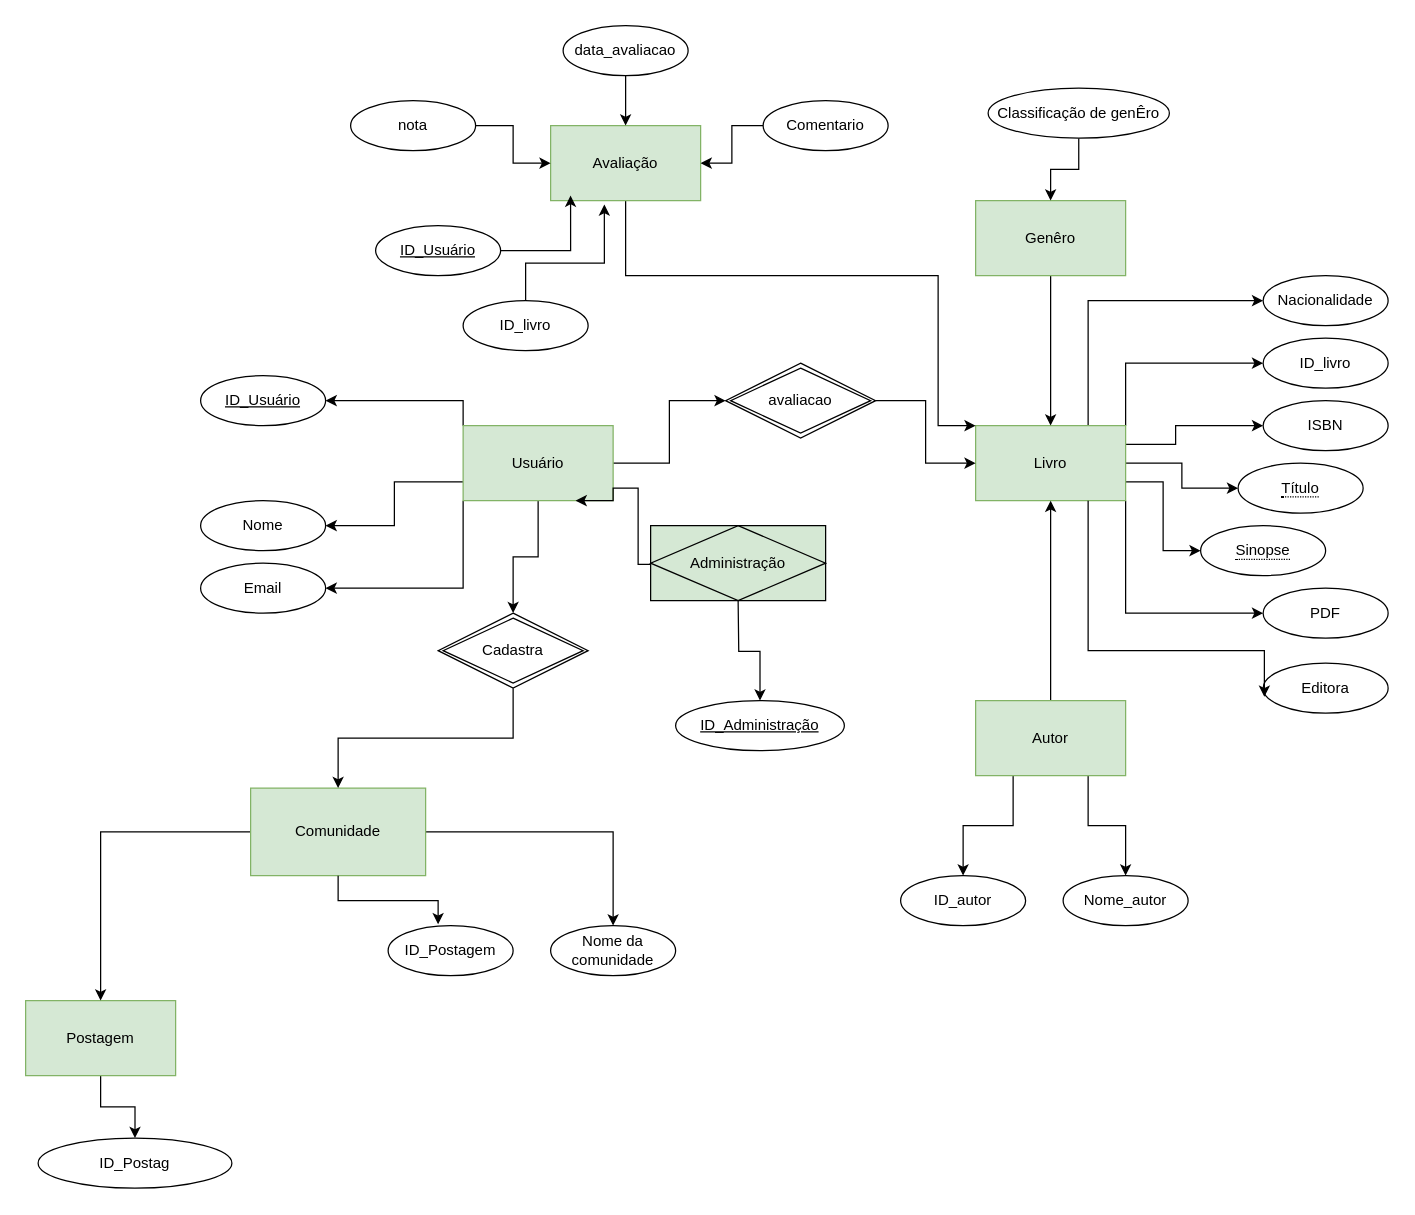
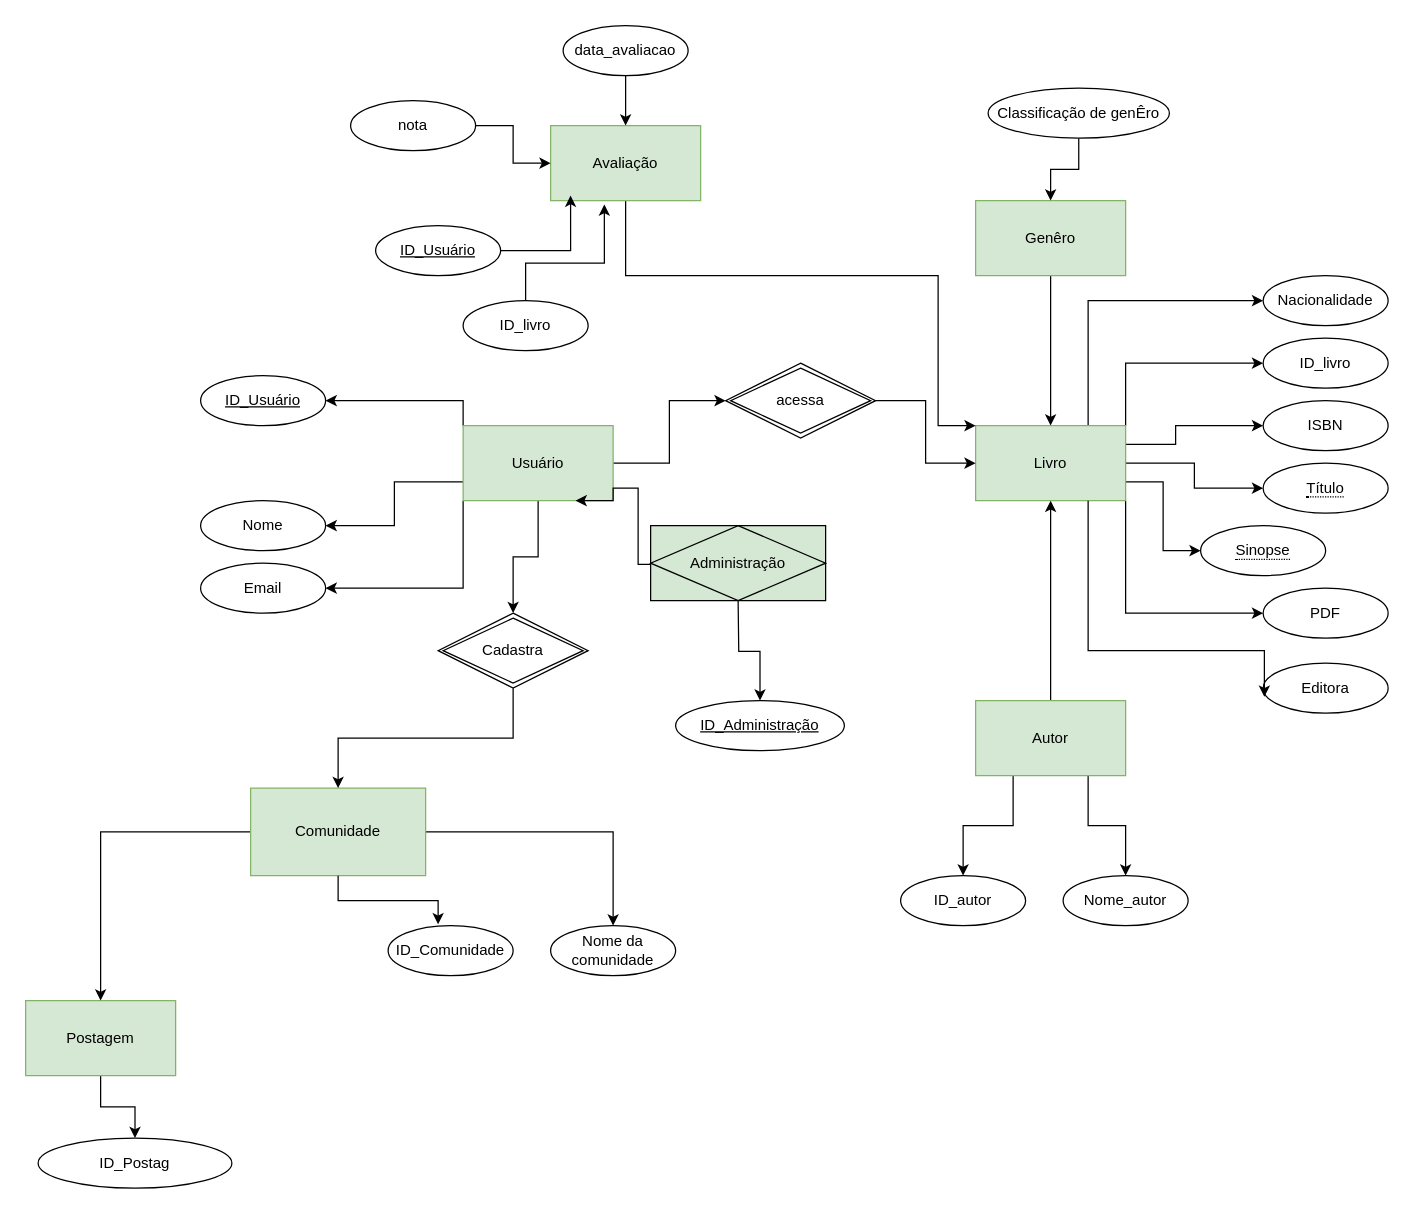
  <mxCell id="0" />
  <mxCell id="1" parent="0" />
  <mxCell id="2" value="ID_livro" style="ellipse;whiteSpace=wrap;html=1;align=center;" vertex="1" parent="1"><mxGeometry x="1010" y="270" width="100" height="40" as="geometry" /></mxCell>
  <mxCell id="3" value="&lt;span style=&quot;border-bottom: 1px dotted&quot;&gt;Sinopse&lt;/span&gt;" style="ellipse;whiteSpace=wrap;html=1;align=center;" vertex="1" parent="1"><mxGeometry x="960" y="420" width="100" height="40" as="geometry" /></mxCell>
  <mxCell id="4" value="PDF" style="ellipse;whiteSpace=wrap;html=1;align=center;" vertex="1" parent="1"><mxGeometry x="1010" y="470" width="100" height="40" as="geometry" /></mxCell>
- <mxCell id="5" value="&lt;span style=&quot;border-bottom: 1px dotted&quot;&gt;Título&lt;/span&gt;" style="ellipse;whiteSpace=wrap;html=1;align=center;" vertex="1" parent="1"><mxGeometry x="990" y="370" width="100" height="40" as="geometry" /></mxCell>
+ <mxCell id="5" value="&lt;span style=&quot;border-bottom: 1px dotted&quot;&gt;Título&lt;/span&gt;" style="ellipse;whiteSpace=wrap;html=1;align=center;" vertex="1" parent="1"><mxGeometry x="1010" y="370" width="100" height="40" as="geometry" /></mxCell>
  <mxCell id="6" value="Editora" style="ellipse;whiteSpace=wrap;html=1;align=center;" vertex="1" parent="1"><mxGeometry x="1010" y="530" width="100" height="40" as="geometry" /></mxCell>
  <mxCell id="7" value="ISBN" style="ellipse;whiteSpace=wrap;html=1;align=center;" vertex="1" parent="1"><mxGeometry x="1010" y="320" width="100" height="40" as="geometry" /></mxCell>
  <mxCell id="8" value="Nacionalidade" style="ellipse;whiteSpace=wrap;html=1;align=center;" vertex="1" parent="1"><mxGeometry x="1010" y="220" width="100" height="40" as="geometry" /></mxCell>
  <mxCell id="9" style="edgeStyle=orthogonalEdgeStyle;rounded=0;orthogonalLoop=1;jettySize=auto;html=1;exitX=0;exitY=0.75;exitDx=0;exitDy=0;entryX=1;entryY=0.5;entryDx=0;entryDy=0;" edge="1" parent="1" source="14" target="17"><mxGeometry relative="1" as="geometry" /></mxCell>
  <mxCell id="10" style="edgeStyle=orthogonalEdgeStyle;rounded=0;orthogonalLoop=1;jettySize=auto;html=1;exitX=0;exitY=1;exitDx=0;exitDy=0;entryX=1;entryY=0.5;entryDx=0;entryDy=0;" edge="1" parent="1" source="14" target="16"><mxGeometry relative="1" as="geometry" /></mxCell>
  <mxCell id="11" style="edgeStyle=orthogonalEdgeStyle;rounded=0;orthogonalLoop=1;jettySize=auto;html=1;exitX=0;exitY=0;exitDx=0;exitDy=0;entryX=1;entryY=0.5;entryDx=0;entryDy=0;" edge="1" parent="1" source="14" target="15"><mxGeometry relative="1" as="geometry" /></mxCell>
  <mxCell id="12" style="edgeStyle=orthogonalEdgeStyle;rounded=0;orthogonalLoop=1;jettySize=auto;html=1;exitX=0.5;exitY=1;exitDx=0;exitDy=0;" edge="1" parent="1" source="14" target="58"><mxGeometry relative="1" as="geometry" /></mxCell>
  <mxCell id="13" style="edgeStyle=orthogonalEdgeStyle;rounded=0;orthogonalLoop=1;jettySize=auto;html=1;entryX=0;entryY=0.5;entryDx=0;entryDy=0;" edge="1" parent="1" source="14" target="61"><mxGeometry relative="1" as="geometry" /></mxCell>
  <mxCell id="14" value="Usuário" style="whiteSpace=wrap;html=1;align=center;fillColor=#d5e8d4;strokeColor=#82b366;gradientColor=none;" vertex="1" parent="1"><mxGeometry x="370" y="340" width="120" height="60" as="geometry" /></mxCell>
  <mxCell id="15" value="ID_Usuário" style="ellipse;whiteSpace=wrap;html=1;align=center;fontStyle=4;" vertex="1" parent="1"><mxGeometry x="160" width="100" height="40" as="geometry" y="300" /></mxCell>
  <mxCell id="16" value="Email" style="ellipse;whiteSpace=wrap;html=1;align=center;" vertex="1" parent="1"><mxGeometry x="160" y="450" width="100" height="40" as="geometry" /></mxCell>
  <mxCell id="17" value="Nome" style="ellipse;whiteSpace=wrap;html=1;align=center;" vertex="1" parent="1"><mxGeometry x="160" y="400" width="100" height="40" as="geometry" /></mxCell>
  <mxCell id="18" style="edgeStyle=orthogonalEdgeStyle;rounded=0;orthogonalLoop=1;jettySize=auto;html=1;exitX=0.75;exitY=0;exitDx=0;exitDy=0;entryX=0;entryY=0.5;entryDx=0;entryDy=0;" edge="1" parent="1" source="24" target="8"><mxGeometry relative="1" as="geometry" /></mxCell>
  <mxCell id="19" style="edgeStyle=orthogonalEdgeStyle;rounded=0;orthogonalLoop=1;jettySize=auto;html=1;exitX=1;exitY=0;exitDx=0;exitDy=0;entryX=0;entryY=0.5;entryDx=0;entryDy=0;" edge="1" parent="1" source="24" target="2"><mxGeometry relative="1" as="geometry" /></mxCell>
  <mxCell id="20" style="edgeStyle=orthogonalEdgeStyle;rounded=0;orthogonalLoop=1;jettySize=auto;html=1;exitX=1;exitY=0.25;exitDx=0;exitDy=0;" edge="1" parent="1" source="24" target="7"><mxGeometry relative="1" as="geometry"><Array as="points"><mxPoint x="940" y="355" /><mxPoint x="940" y="340" /></Array></mxGeometry></mxCell>
  <mxCell id="21" style="edgeStyle=orthogonalEdgeStyle;rounded=0;orthogonalLoop=1;jettySize=auto;html=1;" edge="1" parent="1" source="24" target="5"><mxGeometry relative="1" as="geometry" /></mxCell>
  <mxCell id="22" style="edgeStyle=orthogonalEdgeStyle;rounded=0;orthogonalLoop=1;jettySize=auto;html=1;exitX=1;exitY=0.75;exitDx=0;exitDy=0;entryX=0;entryY=0.5;entryDx=0;entryDy=0;" edge="1" parent="1" source="24" target="3"><mxGeometry relative="1" as="geometry"><Array as="points"><mxPoint x="930" y="385" /><mxPoint x="930" y="440" /></Array></mxGeometry></mxCell>
  <mxCell id="23" style="edgeStyle=orthogonalEdgeStyle;rounded=0;orthogonalLoop=1;jettySize=auto;html=1;exitX=1;exitY=1;exitDx=0;exitDy=0;entryX=0;entryY=0.5;entryDx=0;entryDy=0;" edge="1" parent="1" source="24" target="4"><mxGeometry relative="1" as="geometry" /></mxCell>
  <mxCell id="24" value="Livro" style="whiteSpace=wrap;html=1;align=center;fillColor=#d5e8d4;strokeColor=#82b366;gradientColor=none;" vertex="1" parent="1"><mxGeometry x="780" y="340" width="120" height="60" as="geometry" /></mxCell>
  <mxCell id="25" style="edgeStyle=orthogonalEdgeStyle;rounded=0;orthogonalLoop=1;jettySize=auto;html=1;entryDx=0;entryDy=0;" edge="1" parent="1" source="28" target="24"><mxGeometry relative="1" as="geometry" /></mxCell>
  <mxCell id="26" style="edgeStyle=orthogonalEdgeStyle;rounded=0;orthogonalLoop=1;jettySize=auto;html=1;exitX=0.25;exitY=1;exitDx=0;exitDy=0;entryX=0.5;entryY=0;entryDx=0;entryDy=0;" edge="1" parent="1" source="28" target="29"><mxGeometry relative="1" as="geometry" /></mxCell>
  <mxCell id="27" style="edgeStyle=orthogonalEdgeStyle;rounded=0;orthogonalLoop=1;jettySize=auto;html=1;exitX=0.75;exitY=1;exitDx=0;exitDy=0;entryX=0.5;entryY=0;entryDx=0;entryDy=0;" edge="1" parent="1" source="28" target="30"><mxGeometry relative="1" as="geometry" /></mxCell>
  <mxCell id="28" value="Autor" style="whiteSpace=wrap;html=1;align=center;fillColor=#d5e8d4;strokeColor=#82b366;gradientColor=none;" vertex="1" parent="1"><mxGeometry x="780" y="560" width="120" height="60" as="geometry" /></mxCell>
  <mxCell id="29" value="ID_autor" style="ellipse;whiteSpace=wrap;html=1;align=center;" vertex="1" parent="1"><mxGeometry x="720" y="700" width="100" height="40" as="geometry" /></mxCell>
  <mxCell id="30" value="Nome_autor" style="ellipse;whiteSpace=wrap;html=1;align=center;" vertex="1" parent="1"><mxGeometry x="850" y="700" width="100" height="40" as="geometry" /></mxCell>
  <mxCell id="31" style="edgeStyle=orthogonalEdgeStyle;rounded=0;orthogonalLoop=1;jettySize=auto;html=1;exitDx=0;exitDy=0;" edge="1" parent="1" source="32" target="24"><mxGeometry relative="1" as="geometry" /></mxCell>
  <mxCell id="32" value="Genêro" style="whiteSpace=wrap;html=1;align=center;fillColor=#d5e8d4;strokeColor=#82b366;gradientColor=none;" vertex="1" parent="1"><mxGeometry x="780" y="160" width="120" height="60" as="geometry" /></mxCell>
  <mxCell id="33" style="edgeStyle=orthogonalEdgeStyle;rounded=0;orthogonalLoop=1;jettySize=auto;html=1;entryX=0.5;entryY=0;entryDx=0;entryDy=0;" edge="1" parent="1" source="34" target="32"><mxGeometry relative="1" as="geometry" /></mxCell>
  <mxCell id="34" value="Classificação de genÊro" style="ellipse;whiteSpace=wrap;html=1;align=center;" vertex="1" parent="1"><mxGeometry x="790" y="70" width="145" height="40" as="geometry" /></mxCell>
  <mxCell id="35" style="edgeStyle=orthogonalEdgeStyle;rounded=0;orthogonalLoop=1;jettySize=auto;html=1;entryX=0;entryY=0;entryDx=0;entryDy=0;" edge="1" parent="1" source="36" target="24"><mxGeometry relative="1" as="geometry"><Array as="points"><mxPoint x="750" y="220" /><mxPoint x="750" y="340" /></Array></mxGeometry></mxCell>
  <mxCell id="36" value="Avaliação" style="whiteSpace=wrap;html=1;align=center;fillColor=#d5e8d4;strokeColor=#82b366;gradientColor=none;" vertex="1" parent="1"><mxGeometry x="440" y="100" width="120" height="60" as="geometry" /></mxCell>
  <mxCell id="37" style="edgeStyle=orthogonalEdgeStyle;rounded=0;orthogonalLoop=1;jettySize=auto;html=1;entryX=0;entryY=0.5;entryDx=0;entryDy=0;" edge="1" parent="1" source="38" target="36"><mxGeometry relative="1" as="geometry" /></mxCell>
  <mxCell id="38" value="nota" style="ellipse;whiteSpace=wrap;html=1;align=center;" vertex="1" parent="1"><mxGeometry x="280" y="80" width="100" height="40" as="geometry" /></mxCell>
  <mxCell id="39" style="edgeStyle=orthogonalEdgeStyle;rounded=0;orthogonalLoop=1;jettySize=auto;html=1;exitX=0.75;exitY=1;exitDx=0;exitDy=0;entryX=0.01;entryY=0.675;entryDx=0;entryDy=0;entryPerimeter=0;" edge="1" parent="1" source="24" target="6"><mxGeometry relative="1" as="geometry"><Array as="points"><mxPoint x="870" y="520" /><mxPoint x="1011" y="520" /></Array></mxGeometry></mxCell>
  <mxCell id="40" style="edgeStyle=orthogonalEdgeStyle;rounded=0;orthogonalLoop=1;jettySize=auto;html=1;entryX=0.5;entryY=0;entryDx=0;entryDy=0;" edge="1" parent="1" source="41" target="36"><mxGeometry relative="1" as="geometry" /></mxCell>
  <mxCell id="41" value="data_avaliacao" style="ellipse;whiteSpace=wrap;html=1;align=center;" vertex="1" parent="1"><mxGeometry x="450" y="20" width="100" height="40" as="geometry" /></mxCell>
- <mxCell id="42" style="edgeStyle=orthogonalEdgeStyle;rounded=0;orthogonalLoop=1;jettySize=auto;html=1;entryX=1;entryY=0.5;entryDx=0;entryDy=0;" edge="1" parent="1" source="43" target="36"><mxGeometry relative="1" as="geometry" /></mxCell>
- <mxCell id="43" value="Comentario" style="ellipse;whiteSpace=wrap;html=1;align=center;" vertex="1" parent="1"><mxGeometry x="610" y="80" width="100" height="40" as="geometry" /></mxCell>
  <mxCell id="44" style="edgeStyle=orthogonalEdgeStyle;rounded=0;orthogonalLoop=1;jettySize=auto;html=1;entryX=0.75;entryY=1;entryDx=0;entryDy=0;" edge="1" parent="1" target="14"><mxGeometry relative="1" as="geometry"><mxPoint x="530" y="450" as="sourcePoint" /><Array as="points"><mxPoint x="530" y="451" /><mxPoint x="510" y="451" /><mxPoint x="510" y="390" /><mxPoint x="490" y="390" /><mxPoint x="490" y="400" /></Array></mxGeometry></mxCell>
  <mxCell id="45" style="edgeStyle=orthogonalEdgeStyle;rounded=0;orthogonalLoop=1;jettySize=auto;html=1;" edge="1" parent="1" target="47"><mxGeometry relative="1" as="geometry"><mxPoint x="590" y="480" as="sourcePoint" /></mxGeometry></mxCell>
  <mxCell id="46" style="edgeStyle=orthogonalEdgeStyle;rounded=0;orthogonalLoop=1;jettySize=auto;html=1;exitX=0.5;exitY=0;exitDx=0;exitDy=0;" edge="1" parent="1"><mxGeometry relative="1" as="geometry"><mxPoint x="590" y="480" as="sourcePoint" /><mxPoint x="590" y="480" as="targetPoint" /></mxGeometry></mxCell>
  <mxCell id="47" value="ID_Administração" style="ellipse;whiteSpace=wrap;html=1;align=center;fontStyle=4;" vertex="1" parent="1"><mxGeometry x="540" y="560" width="135" height="40" as="geometry" /></mxCell>
  <mxCell id="48" value="Administração" style="shape=associativeEntity;whiteSpace=wrap;html=1;align=center;fillColor=#D5E8D4;" vertex="1" parent="1"><mxGeometry x="520" y="420" width="140" height="60" as="geometry" /></mxCell>
  <mxCell id="49" style="edgeStyle=orthogonalEdgeStyle;rounded=0;orthogonalLoop=1;jettySize=auto;html=1;entryX=0.5;entryY=0;entryDx=0;entryDy=0;" edge="1" parent="1" source="50" target="51"><mxGeometry relative="1" as="geometry" /></mxCell>
  <mxCell id="50" value="P&lt;span style=&quot;background-color: transparent; color: light-dark(rgb(0, 0, 0), rgb(255, 255, 255));&quot;&gt;ostagem&lt;/span&gt;" style="whiteSpace=wrap;html=1;align=center;fillColor=#d5e8d4;strokeColor=#82b366;gradientColor=none;" vertex="1" parent="1"><mxGeometry x="20" y="800" width="120" height="60" as="geometry" /></mxCell>
  <mxCell id="51" value="ID_Postag" style="ellipse;whiteSpace=wrap;html=1;align=center;" vertex="1" parent="1"><mxGeometry x="30" y="910" width="155" height="40" as="geometry" /></mxCell>
  <mxCell id="52" style="edgeStyle=orthogonalEdgeStyle;rounded=0;orthogonalLoop=1;jettySize=auto;html=1;" edge="1" parent="1" source="54" target="59"><mxGeometry relative="1" as="geometry" /></mxCell>
  <mxCell id="53" style="edgeStyle=orthogonalEdgeStyle;rounded=0;orthogonalLoop=1;jettySize=auto;html=1;entryX=0.5;entryY=0;entryDx=0;entryDy=0;" edge="1" parent="1" source="54" target="50"><mxGeometry relative="1" as="geometry" /></mxCell>
  <mxCell id="54" value="Comunidade" style="whiteSpace=wrap;html=1;align=center;fillColor=#d5e8d4;strokeColor=#82b366;gradientColor=none;" vertex="1" parent="1"><mxGeometry x="200" y="630" width="140" height="70" as="geometry" /></mxCell>
- <mxCell id="55" value="ID_Postagem" style="ellipse;whiteSpace=wrap;html=1;align=center;" vertex="1" parent="1"><mxGeometry x="310" y="740" width="100" height="40" as="geometry" /></mxCell>
+ <mxCell id="55" value="ID_Comunidade" style="ellipse;whiteSpace=wrap;html=1;align=center;" vertex="1" parent="1"><mxGeometry x="310" y="740" width="100" height="40" as="geometry" /></mxCell>
  <mxCell id="56" style="edgeStyle=orthogonalEdgeStyle;rounded=0;orthogonalLoop=1;jettySize=auto;html=1;entryX=0.4;entryY=-0.025;entryDx=0;entryDy=0;entryPerimeter=0;" edge="1" parent="1" source="54" target="55"><mxGeometry relative="1" as="geometry" /></mxCell>
  <mxCell id="57" style="edgeStyle=orthogonalEdgeStyle;rounded=0;orthogonalLoop=1;jettySize=auto;html=1;exitX=0.5;exitY=1;exitDx=0;exitDy=0;" edge="1" parent="1" source="58" target="54"><mxGeometry relative="1" as="geometry" /></mxCell>
  <mxCell id="58" value="Cadastra" style="shape=rhombus;double=1;perimeter=rhombusPerimeter;whiteSpace=wrap;html=1;align=center;" vertex="1" parent="1"><mxGeometry y="490" width="120" height="60" as="geometry" x="350" /></mxCell>
  <mxCell id="59" value="Nome da comunidade" style="ellipse;whiteSpace=wrap;html=1;align=center;" vertex="1" parent="1"><mxGeometry x="440" y="740" width="100" height="40" as="geometry" /></mxCell>
  <mxCell id="60" style="edgeStyle=orthogonalEdgeStyle;rounded=0;orthogonalLoop=1;jettySize=auto;html=1;" edge="1" parent="1" source="61" target="24"><mxGeometry relative="1" as="geometry" /></mxCell>
- <mxCell id="61" value="avaliacao" style="shape=rhombus;double=1;perimeter=rhombusPerimeter;whiteSpace=wrap;html=1;align=center;" vertex="1" parent="1"><mxGeometry x="580" y="290" width="120" height="60" as="geometry" /></mxCell>
+ <mxCell id="61" value="acessa" style="shape=rhombus;double=1;perimeter=rhombusPerimeter;whiteSpace=wrap;html=1;align=center;" vertex="1" parent="1"><mxGeometry x="580" y="290" width="120" height="60" as="geometry" /></mxCell>
  <mxCell id="62" value="ID_Usuário" style="ellipse;whiteSpace=wrap;html=1;align=center;fontStyle=4;" vertex="1" parent="1"><mxGeometry x="300" y="180" width="100" height="40" as="geometry" /></mxCell>
  <mxCell id="63" style="edgeStyle=orthogonalEdgeStyle;rounded=0;orthogonalLoop=1;jettySize=auto;html=1;entryX=0.133;entryY=0.933;entryDx=0;entryDy=0;entryPerimeter=0;" edge="1" parent="1" source="62" target="36"><mxGeometry relative="1" as="geometry" /></mxCell>
  <mxCell id="64" value="ID_livro" style="ellipse;whiteSpace=wrap;html=1;align=center;" vertex="1" parent="1"><mxGeometry x="370" y="240" width="100" height="40" as="geometry" /></mxCell>
  <mxCell id="65" style="edgeStyle=orthogonalEdgeStyle;rounded=0;orthogonalLoop=1;jettySize=auto;html=1;entryX=0.358;entryY=1.05;entryDx=0;entryDy=0;entryPerimeter=0;" edge="1" parent="1" source="64" target="36"><mxGeometry relative="1" as="geometry"><Array as="points"><mxPoint x="420" y="210" /><mxPoint x="483" y="210" /></Array></mxGeometry></mxCell>
